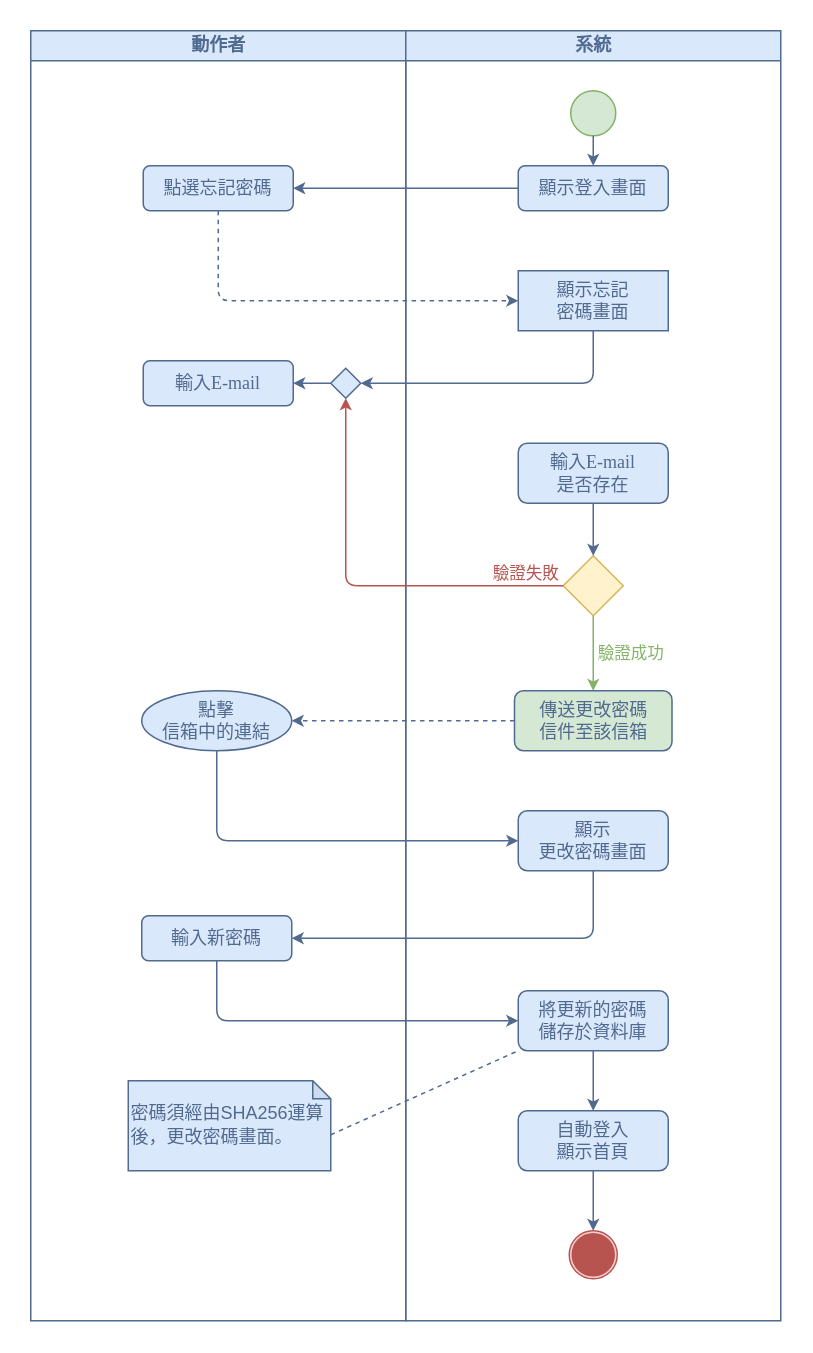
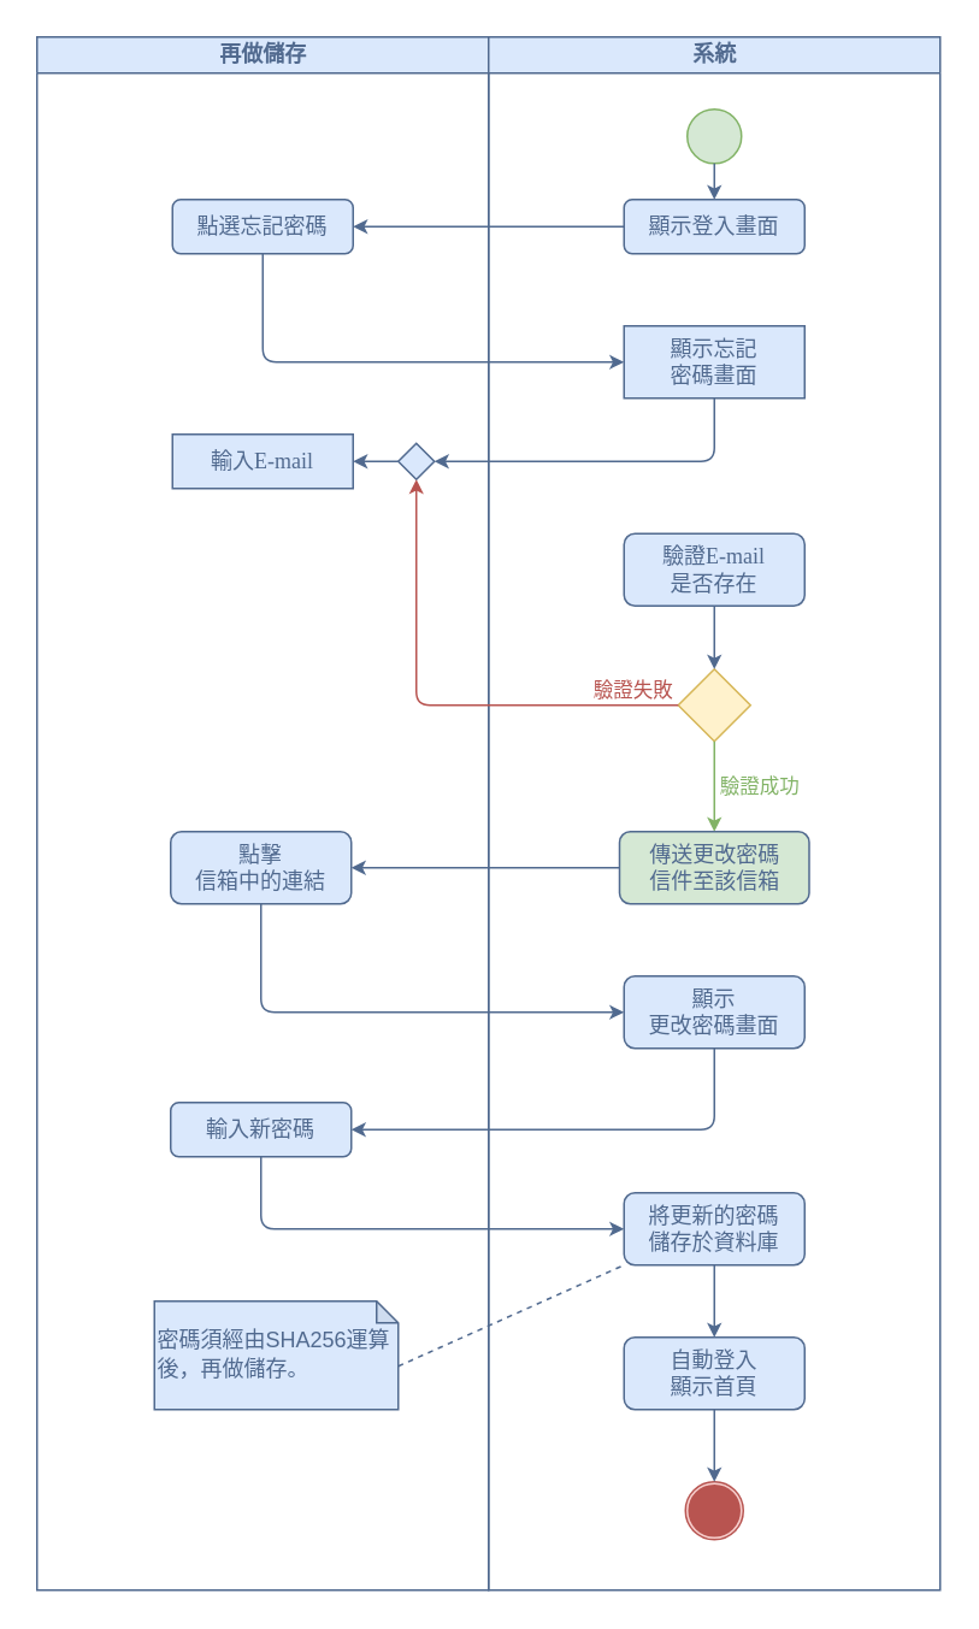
  <mxCell id="0" />
  <mxCell id="1" parent="0" />
- <mxCell id="2" value="&lt;font color=&quot;#516a8f&quot;&gt;動作者&lt;/font&gt;" style="swimlane;html=1;startSize=20;fillColor=#dae8fc;strokeColor=#516A8F;" parent="1" vertex="1"><mxGeometry x="20" y="20" width="250" height="860" as="geometry" /></mxCell>
+ <mxCell id="2" value="&lt;font color=&quot;#516a8f&quot;&gt;再做儲存&lt;/font&gt;" style="swimlane;html=1;startSize=20;fillColor=#dae8fc;strokeColor=#516A8F;" parent="1" vertex="1"><mxGeometry x="20" y="20" width="250" height="860" as="geometry" /></mxCell>
  <mxCell id="3" value="&lt;font color=&quot;#516a8f&quot;&gt;點選忘記密碼&lt;/font&gt;" style="rounded=1;whiteSpace=wrap;html=1;shadow=0;comic=0;labelBackgroundColor=none;strokeWidth=1;fontFamily=Verdana;fontSize=12;align=center;arcSize=15;fillColor=#dae8fc;strokeColor=#516A8F;glass=0;" parent="2" vertex="1"><mxGeometry x="75" y="90" width="100" height="30" as="geometry" /></mxCell>
- <mxCell id="4" value="&lt;font color=&quot;#516a8f&quot;&gt;輸入E-mail&lt;/font&gt;" style="rounded=1;whiteSpace=wrap;html=1;shadow=0;comic=0;labelBackgroundColor=none;strokeWidth=1;fontFamily=Verdana;fontSize=12;align=center;arcSize=15;fillColor=#dae8fc;strokeColor=#516A8F;glass=0;" parent="2" vertex="1"><mxGeometry x="75" y="220" width="100" height="30" as="geometry" /></mxCell>
+ <mxCell id="4" value="&lt;font color=&quot;#516a8f&quot;&gt;輸入E-mail&lt;/font&gt;" style="whiteSpace=wrap;html=1;shadow=0;comic=0;labelBackgroundColor=none;strokeWidth=1;fontFamily=Verdana;fontSize=12;align=center;arcSize=15;fillColor=#dae8fc;strokeColor=#516A8F;glass=0;rounded=0;" parent="2" vertex="1"><mxGeometry x="75" y="220" width="100" height="30" as="geometry" /></mxCell>
  <mxCell id="5" value="" style="rhombus;whiteSpace=wrap;html=1;fillColor=#dae8fc;strokeColor=#516A8F;" vertex="1" parent="2"><mxGeometry x="200" y="225" width="20" height="20" as="geometry" /></mxCell>
  <mxCell id="6" style="edgeStyle=none;rounded=0;html=1;labelBackgroundColor=none;startArrow=none;startFill=0;startSize=5;endArrow=classic;endFill=1;endSize=5;jettySize=auto;orthogonalLoop=1;strokeWidth=1;fontFamily=Verdana;fontSize=12;exitX=0;exitY=0.5;exitDx=0;exitDy=0;strokeColor=#516A8F;arcSize=20;entryX=1;entryY=0.5;entryDx=0;entryDy=0;" edge="1" parent="2" source="5" target="4"><mxGeometry relative="1" as="geometry"><mxPoint x="335" y="220" as="sourcePoint" /><mxPoint x="185" y="220" as="targetPoint" /></mxGeometry></mxCell>
- <mxCell id="7" value="&lt;font color=&quot;#516a8f&quot;&gt;點擊&lt;br&gt;信箱中的連結&lt;/font&gt;" style="ellipse;whiteSpace=wrap;html=1;shadow=0;comic=0;labelBackgroundColor=none;strokeWidth=1;fontFamily=Verdana;fontSize=12;align=center;arcSize=15;fillColor=#dae8fc;strokeColor=#516A8F;glass=0;" vertex="1" parent="2"><mxGeometry x="74" y="440" width="100" height="40" as="geometry" /></mxCell>
+ <mxCell id="7" value="&lt;font color=&quot;#516a8f&quot;&gt;點擊&lt;br&gt;信箱中的連結&lt;/font&gt;" style="rounded=1;whiteSpace=wrap;html=1;shadow=0;comic=0;labelBackgroundColor=none;strokeWidth=1;fontFamily=Verdana;fontSize=12;align=center;arcSize=15;fillColor=#dae8fc;strokeColor=#516A8F;glass=0;" vertex="1" parent="2"><mxGeometry x="74" y="440" width="100" height="40" as="geometry" /></mxCell>
  <mxCell id="8" value="&lt;font color=&quot;#516a8f&quot;&gt;輸入新密碼&lt;/font&gt;" style="rounded=1;whiteSpace=wrap;html=1;shadow=0;comic=0;labelBackgroundColor=none;strokeWidth=1;fontFamily=Verdana;fontSize=12;align=center;arcSize=15;fillColor=#dae8fc;strokeColor=#516A8F;glass=0;" vertex="1" parent="2"><mxGeometry x="74" y="590" width="100" height="30" as="geometry" /></mxCell>
- <mxCell id="9" value="&lt;p style=&quot;line-height: 130%;&quot;&gt;&lt;font color=&quot;#516a8f&quot;&gt;密碼須經由SHA256運算後，更改密碼畫面。&lt;/font&gt;&lt;/p&gt;" style="shape=note;whiteSpace=wrap;html=1;backgroundOutline=1;darkOpacity=0.05;size=12;fillColor=#dae8fc;strokeColor=#516A8F;align=left;labelPadding=0;noLabel=0;" vertex="1" parent="2"><mxGeometry x="65" y="700" width="135" height="60" as="geometry" /></mxCell>
+ <mxCell id="9" value="&lt;p style=&quot;line-height: 130%;&quot;&gt;&lt;font color=&quot;#516a8f&quot;&gt;密碼須經由SHA256運算後，再做儲存。&lt;/font&gt;&lt;/p&gt;" style="shape=note;whiteSpace=wrap;html=1;backgroundOutline=1;darkOpacity=0.05;size=12;fillColor=#dae8fc;strokeColor=#516A8F;align=left;labelPadding=0;noLabel=0;" vertex="1" parent="2"><mxGeometry x="65" y="700" width="135" height="60" as="geometry" /></mxCell>
  <mxCell id="10" value="&lt;font color=&quot;#516a8f&quot;&gt;系統&lt;/font&gt;" style="swimlane;html=1;startSize=20;fillColor=#dae8fc;strokeColor=#516A8F;" parent="1" vertex="1"><mxGeometry x="270" y="20" width="250" height="860" as="geometry" /></mxCell>
  <mxCell id="11" value="" style="ellipse;whiteSpace=wrap;html=1;rounded=0;shadow=0;comic=0;labelBackgroundColor=none;strokeWidth=1;fillColor=#d5e8d4;fontFamily=Verdana;fontSize=12;align=center;strokeColor=#82b366;" parent="10" vertex="1"><mxGeometry x="110" y="40" width="30" height="30" as="geometry" /></mxCell>
  <mxCell id="12" value="&lt;font color=&quot;#516a8f&quot;&gt;顯示登入畫面&lt;/font&gt;" style="rounded=1;whiteSpace=wrap;html=1;shadow=0;comic=0;labelBackgroundColor=none;strokeWidth=1;fontFamily=Verdana;fontSize=12;align=center;arcSize=15;fillColor=#dae8fc;strokeColor=#516A8F;glass=0;" parent="10" vertex="1"><mxGeometry x="75" y="90" width="100" height="30" as="geometry" /></mxCell>
  <mxCell id="13" style="edgeStyle=none;rounded=0;html=1;labelBackgroundColor=none;startArrow=none;startFill=0;startSize=5;endArrow=classic;endFill=1;endSize=5;jettySize=auto;orthogonalLoop=1;strokeWidth=1;fontFamily=Verdana;fontSize=12;exitX=0.5;exitY=1;exitDx=0;exitDy=0;strokeColor=#516A8F;arcSize=20;entryX=0.5;entryY=0;entryDx=0;entryDy=0;" parent="10" source="11" target="12" edge="1"><mxGeometry relative="1" as="geometry"><mxPoint x="-160.45" y="260.0" as="sourcePoint" /></mxGeometry></mxCell>
  <mxCell id="14" value="&lt;font color=&quot;#516a8f&quot;&gt;顯示忘記&lt;br&gt;密碼畫面&lt;/font&gt;" style="whiteSpace=wrap;html=1;shadow=0;comic=0;labelBackgroundColor=none;strokeWidth=1;fontFamily=Verdana;fontSize=12;align=center;arcSize=15;fillColor=#dae8fc;strokeColor=#516A8F;glass=0;rounded=0;" parent="10" vertex="1"><mxGeometry x="75" y="160" width="100" height="40" as="geometry" /></mxCell>
- <mxCell id="15" value="&lt;font color=&quot;#516a8f&quot;&gt;輸入E-mail&lt;br&gt;是否存在&lt;br&gt;&lt;/font&gt;" style="rounded=1;whiteSpace=wrap;html=1;shadow=0;comic=0;labelBackgroundColor=none;strokeWidth=1;fontFamily=Verdana;fontSize=12;align=center;arcSize=15;fillColor=#dae8fc;strokeColor=#516A8F;glass=0;" vertex="1" parent="10"><mxGeometry x="75" y="275" width="100" height="40" as="geometry" /></mxCell>
+ <mxCell id="15" value="&lt;font color=&quot;#516a8f&quot;&gt;驗證E-mail&lt;br&gt;是否存在&lt;br&gt;&lt;/font&gt;" style="rounded=1;whiteSpace=wrap;html=1;shadow=0;comic=0;labelBackgroundColor=none;strokeWidth=1;fontFamily=Verdana;fontSize=12;align=center;arcSize=15;fillColor=#dae8fc;strokeColor=#516A8F;glass=0;" vertex="1" parent="10"><mxGeometry x="75" y="275" width="100" height="40" as="geometry" /></mxCell>
  <mxCell id="16" value="" style="rhombus;whiteSpace=wrap;html=1;fillColor=#fff2cc;strokeColor=#d6b656;" vertex="1" parent="10"><mxGeometry x="105" y="350" width="40" height="40" as="geometry" /></mxCell>
  <mxCell id="17" style="edgeStyle=none;rounded=0;html=1;labelBackgroundColor=none;startArrow=none;startFill=0;startSize=5;endArrow=classic;endFill=1;endSize=5;jettySize=auto;orthogonalLoop=1;strokeWidth=1;fontFamily=Verdana;fontSize=12;exitX=0.5;exitY=1;exitDx=0;exitDy=0;strokeColor=#82b366;arcSize=20;fillColor=#d5e8d4;entryX=0.5;entryY=0;entryDx=0;entryDy=0;" edge="1" parent="10" source="16" target="23"><mxGeometry relative="1" as="geometry"><mxPoint x="119.71" y="490" as="sourcePoint" /><mxPoint x="125" y="440" as="targetPoint" /></mxGeometry></mxCell>
  <mxCell id="18" value="&lt;font color=&quot;#82b366&quot;&gt;驗證成功&lt;/font&gt;" style="edgeLabel;html=1;align=center;verticalAlign=middle;resizable=0;points=[];" vertex="1" connectable="0" parent="17"><mxGeometry x="-0.05" y="24" relative="1" as="geometry"><mxPoint as="offset" /></mxGeometry></mxCell>
  <mxCell id="19" style="edgeStyle=none;rounded=0;html=1;labelBackgroundColor=none;startArrow=none;startFill=0;startSize=5;endArrow=classic;endFill=1;endSize=5;jettySize=auto;orthogonalLoop=1;strokeWidth=1;fontFamily=Verdana;fontSize=12;exitX=0.5;exitY=1;exitDx=0;exitDy=0;strokeColor=#516A8F;arcSize=20;entryX=0.5;entryY=0;entryDx=0;entryDy=0;" edge="1" parent="10" source="15" target="16"><mxGeometry relative="1" as="geometry"><mxPoint x="124.76" y="320" as="sourcePoint" /><mxPoint x="124.76" y="340" as="targetPoint" /></mxGeometry></mxCell>
  <mxCell id="20" value="" style="group" parent="10" vertex="1" connectable="0"><mxGeometry x="109" y="800" width="32" height="32" as="geometry" /></mxCell>
  <mxCell id="21" value="" style="ellipse;whiteSpace=wrap;html=1;aspect=fixed;fillColor=#b85450;strokeColor=#f8cecc;" parent="20" vertex="1"><mxGeometry x="1" y="1" width="30" height="30" as="geometry" /></mxCell>
  <mxCell id="22" value="" style="ellipse;whiteSpace=wrap;html=1;aspect=fixed;fillColor=none;strokeColor=#B85450;" parent="20" vertex="1"><mxGeometry width="32" height="32" as="geometry" /></mxCell>
  <mxCell id="23" value="&lt;font color=&quot;#516a8f&quot;&gt;傳送更改密碼&lt;br&gt;信件至該信箱&lt;br&gt;&lt;/font&gt;" style="rounded=1;whiteSpace=wrap;html=1;shadow=0;comic=0;labelBackgroundColor=none;strokeWidth=1;fontFamily=Verdana;fontSize=12;align=center;arcSize=15;fillColor=#d5e8d4;strokeColor=#516A8F;glass=0;" parent="10" vertex="1"><mxGeometry x="72.5" y="440" width="105" height="40" as="geometry" /></mxCell>
  <mxCell id="24" value="&lt;font color=&quot;#516a8f&quot;&gt;顯示&lt;br&gt;更改密碼畫面&lt;/font&gt;" style="rounded=1;whiteSpace=wrap;html=1;shadow=0;comic=0;labelBackgroundColor=none;strokeWidth=1;fontFamily=Verdana;fontSize=12;align=center;arcSize=15;fillColor=#dae8fc;strokeColor=#516A8F;glass=0;" parent="10" vertex="1"><mxGeometry x="75" y="520" width="100" height="40" as="geometry" /></mxCell>
  <mxCell id="25" value="&lt;font color=&quot;#516a8f&quot;&gt;將更新的密碼&lt;br&gt;儲存於資料庫&lt;br&gt;&lt;/font&gt;" style="rounded=1;whiteSpace=wrap;html=1;shadow=0;comic=0;labelBackgroundColor=none;strokeWidth=1;fontFamily=Verdana;fontSize=12;align=center;arcSize=15;fillColor=#dae8fc;strokeColor=#516A8F;glass=0;" vertex="1" parent="10"><mxGeometry x="75" y="640" width="100" height="40" as="geometry" /></mxCell>
  <mxCell id="26" value="&lt;font color=&quot;#516a8f&quot;&gt;自動登入&lt;br&gt;顯示首頁&lt;br&gt;&lt;/font&gt;" style="rounded=1;whiteSpace=wrap;html=1;shadow=0;comic=0;labelBackgroundColor=none;strokeWidth=1;fontFamily=Verdana;fontSize=12;align=center;arcSize=15;fillColor=#dae8fc;strokeColor=#516A8F;glass=0;" vertex="1" parent="10"><mxGeometry x="75" y="720" width="100" height="40" as="geometry" /></mxCell>
  <mxCell id="27" style="edgeStyle=none;rounded=0;html=1;labelBackgroundColor=none;startArrow=none;startFill=0;startSize=5;endArrow=classic;endFill=1;endSize=5;jettySize=auto;orthogonalLoop=1;strokeWidth=1;fontFamily=Verdana;fontSize=12;exitX=0.5;exitY=1;exitDx=0;exitDy=0;strokeColor=#516A8F;arcSize=20;entryX=0.5;entryY=0;entryDx=0;entryDy=0;" edge="1" parent="10" source="25" target="26"><mxGeometry relative="1" as="geometry"><mxPoint x="124.71" y="685" as="sourcePoint" /><mxPoint x="124.71" y="720" as="targetPoint" /></mxGeometry></mxCell>
  <mxCell id="28" style="edgeStyle=none;rounded=0;html=1;labelBackgroundColor=none;startArrow=none;startFill=0;startSize=5;endArrow=classic;endFill=1;endSize=5;jettySize=auto;orthogonalLoop=1;strokeWidth=1;fontFamily=Verdana;fontSize=12;exitX=0.5;exitY=1;exitDx=0;exitDy=0;strokeColor=#516A8F;arcSize=20;entryX=0.5;entryY=0;entryDx=0;entryDy=0;" edge="1" parent="10" source="26" target="22"><mxGeometry relative="1" as="geometry"><mxPoint x="124.71" y="760" as="sourcePoint" /><mxPoint x="124.71" y="800" as="targetPoint" /></mxGeometry></mxCell>
  <mxCell id="29" style="edgeStyle=none;rounded=0;html=1;labelBackgroundColor=none;startArrow=none;startFill=0;startSize=5;endArrow=classic;endFill=1;endSize=5;jettySize=auto;orthogonalLoop=1;strokeWidth=1;fontFamily=Verdana;fontSize=12;exitX=0;exitY=0.5;exitDx=0;exitDy=0;strokeColor=#516A8F;arcSize=20;" parent="1" source="12" target="3" edge="1"><mxGeometry relative="1" as="geometry"><mxPoint x="205" y="165" as="sourcePoint" /><mxPoint x="365" y="165" as="targetPoint" /></mxGeometry></mxCell>
- <mxCell id="30" style="edgeStyle=none;rounded=1;html=1;labelBackgroundColor=none;startArrow=none;startFill=0;startSize=5;endArrow=classic;endFill=1;endSize=5;jettySize=auto;orthogonalLoop=1;strokeWidth=1;fontFamily=Verdana;fontSize=12;exitX=0.5;exitY=1;exitDx=0;exitDy=0;strokeColor=#516A8F;arcSize=15;entryX=0;entryY=0.5;entryDx=0;entryDy=0;dashed=1;" parent="1" source="3" target="14" edge="1"><mxGeometry relative="1" as="geometry"><mxPoint x="144.66" y="290" as="sourcePoint" /><mxPoint x="144.66" y="340" as="targetPoint" /><Array as="points"><mxPoint x="145" y="200" /></Array></mxGeometry></mxCell>
+ <mxCell id="30" style="edgeStyle=none;rounded=1;html=1;labelBackgroundColor=none;startArrow=none;startFill=0;startSize=5;endArrow=classic;endFill=1;endSize=5;jettySize=auto;orthogonalLoop=1;strokeWidth=1;fontFamily=Verdana;fontSize=12;exitX=0.5;exitY=1;exitDx=0;exitDy=0;strokeColor=#516A8F;arcSize=15;entryX=0;entryY=0.5;entryDx=0;entryDy=0;" parent="1" source="3" target="14" edge="1"><mxGeometry relative="1" as="geometry"><mxPoint x="144.66" y="290" as="sourcePoint" /><mxPoint x="144.66" y="340" as="targetPoint" /><Array as="points"><mxPoint x="145" y="200" /></Array></mxGeometry></mxCell>
  <mxCell id="31" style="edgeStyle=none;rounded=1;html=1;labelBackgroundColor=none;startArrow=none;startFill=0;startSize=5;endArrow=classic;endFill=1;endSize=5;jettySize=auto;orthogonalLoop=1;strokeWidth=1;fontFamily=Verdana;fontSize=12;strokeColor=#516A8F;arcSize=15;entryX=1;entryY=0.5;entryDx=0;entryDy=0;exitX=0.5;exitY=1;exitDx=0;exitDy=0;" parent="1" source="14" target="5" edge="1"><mxGeometry relative="1" as="geometry"><mxPoint x="200" y="275" as="sourcePoint" /><mxPoint x="400" y="250" as="targetPoint" /><Array as="points"><mxPoint x="395" y="255" /></Array></mxGeometry></mxCell>
  <mxCell id="32" style="edgeStyle=none;rounded=1;html=1;labelBackgroundColor=none;startArrow=none;startFill=0;startSize=5;endArrow=classic;endFill=1;endSize=5;jettySize=auto;orthogonalLoop=1;strokeWidth=1;fontFamily=Verdana;fontSize=12;exitX=0;exitY=0.5;exitDx=0;exitDy=0;strokeColor=#b85450;arcSize=15;fillColor=#f8cecc;entryX=0.5;entryY=1;entryDx=0;entryDy=0;" edge="1" parent="1" source="16" target="5"><mxGeometry relative="1" as="geometry"><mxPoint x="410" y="530" as="sourcePoint" /><mxPoint x="230" y="290" as="targetPoint" /><Array as="points"><mxPoint x="230" y="390" /></Array></mxGeometry></mxCell>
  <mxCell id="33" value="&lt;font color=&quot;#b85450&quot;&gt;驗證失敗&lt;/font&gt;" style="edgeLabel;html=1;align=center;verticalAlign=middle;resizable=0;points=[];" vertex="1" connectable="0" parent="32"><mxGeometry x="-0.81" y="-9" relative="1" as="geometry"><mxPoint as="offset" /></mxGeometry></mxCell>
- <mxCell id="34" style="edgeStyle=none;rounded=0;html=1;labelBackgroundColor=none;startArrow=none;startFill=0;startSize=5;endArrow=classic;endFill=1;endSize=5;jettySize=auto;orthogonalLoop=1;strokeWidth=1;fontFamily=Verdana;fontSize=12;exitX=0;exitY=0.5;exitDx=0;exitDy=0;strokeColor=#516A8F;arcSize=20;entryX=1;entryY=0.5;entryDx=0;entryDy=0;dashed=1;" parent="1" edge="1" target="7" source="23"><mxGeometry relative="1" as="geometry"><mxPoint x="392" y="520" as="sourcePoint" /><mxPoint x="392" y="560" as="targetPoint" /></mxGeometry></mxCell>
+ <mxCell id="34" style="edgeStyle=none;rounded=0;html=1;labelBackgroundColor=none;startArrow=none;startFill=0;startSize=5;endArrow=classic;endFill=1;endSize=5;jettySize=auto;orthogonalLoop=1;strokeWidth=1;fontFamily=Verdana;fontSize=12;exitX=0;exitY=0.5;exitDx=0;exitDy=0;strokeColor=#516A8F;arcSize=20;entryX=1;entryY=0.5;entryDx=0;entryDy=0;" parent="1" edge="1" target="7" source="23"><mxGeometry relative="1" as="geometry"><mxPoint x="392" y="520" as="sourcePoint" /><mxPoint x="392" y="560" as="targetPoint" /></mxGeometry></mxCell>
  <mxCell id="35" style="edgeStyle=none;rounded=1;html=1;labelBackgroundColor=none;startArrow=none;startFill=0;startSize=5;endArrow=classic;endFill=1;endSize=5;jettySize=auto;orthogonalLoop=1;strokeWidth=1;fontFamily=Verdana;fontSize=12;strokeColor=#516A8F;arcSize=15;entryX=0;entryY=0.5;entryDx=0;entryDy=0;exitX=0.5;exitY=1;exitDx=0;exitDy=0;" edge="1" parent="1" source="7" target="24"><mxGeometry relative="1" as="geometry"><mxPoint x="140" y="530" as="sourcePoint" /><mxPoint x="340" y="575" as="targetPoint" /><Array as="points"><mxPoint x="144" y="560" /></Array></mxGeometry></mxCell>
  <mxCell id="36" style="edgeStyle=none;rounded=1;html=1;labelBackgroundColor=none;startArrow=none;startFill=0;startSize=5;endArrow=classic;endFill=1;endSize=5;jettySize=auto;orthogonalLoop=1;strokeWidth=1;fontFamily=Verdana;fontSize=12;strokeColor=#516A8F;arcSize=15;entryX=1;entryY=0.5;entryDx=0;entryDy=0;exitX=0.5;exitY=1;exitDx=0;exitDy=0;" edge="1" parent="1" source="24" target="8"><mxGeometry relative="1" as="geometry"><mxPoint x="310" y="590" as="sourcePoint" /><mxPoint x="511" y="660" as="targetPoint" /><Array as="points"><mxPoint x="395" y="625" /></Array></mxGeometry></mxCell>
  <mxCell id="37" style="edgeStyle=none;rounded=1;html=1;labelBackgroundColor=none;startArrow=none;startFill=0;startSize=5;endArrow=classic;endFill=1;endSize=5;jettySize=auto;orthogonalLoop=1;strokeWidth=1;fontFamily=Verdana;fontSize=12;strokeColor=#516A8F;arcSize=15;entryX=0;entryY=0.5;entryDx=0;entryDy=0;exitX=0.5;exitY=1;exitDx=0;exitDy=0;" edge="1" parent="1" source="8" target="25"><mxGeometry relative="1" as="geometry"><mxPoint x="140" y="640" as="sourcePoint" /><mxPoint x="341" y="710" as="targetPoint" /><Array as="points"><mxPoint x="144" y="680" /></Array></mxGeometry></mxCell>
  <mxCell id="38" style="rounded=0;orthogonalLoop=1;jettySize=auto;html=1;entryX=0;entryY=1;entryDx=0;entryDy=0;strokeColor=#516A8F;endArrow=none;endFill=0;dashed=1;strokeWidth=1;exitX=0;exitY=0;exitDx=135;exitDy=36;exitPerimeter=0;" edge="1" parent="1" source="9" target="25"><mxGeometry relative="1" as="geometry"><mxPoint x="347.5" y="785" as="targetPoint" /></mxGeometry></mxCell>
